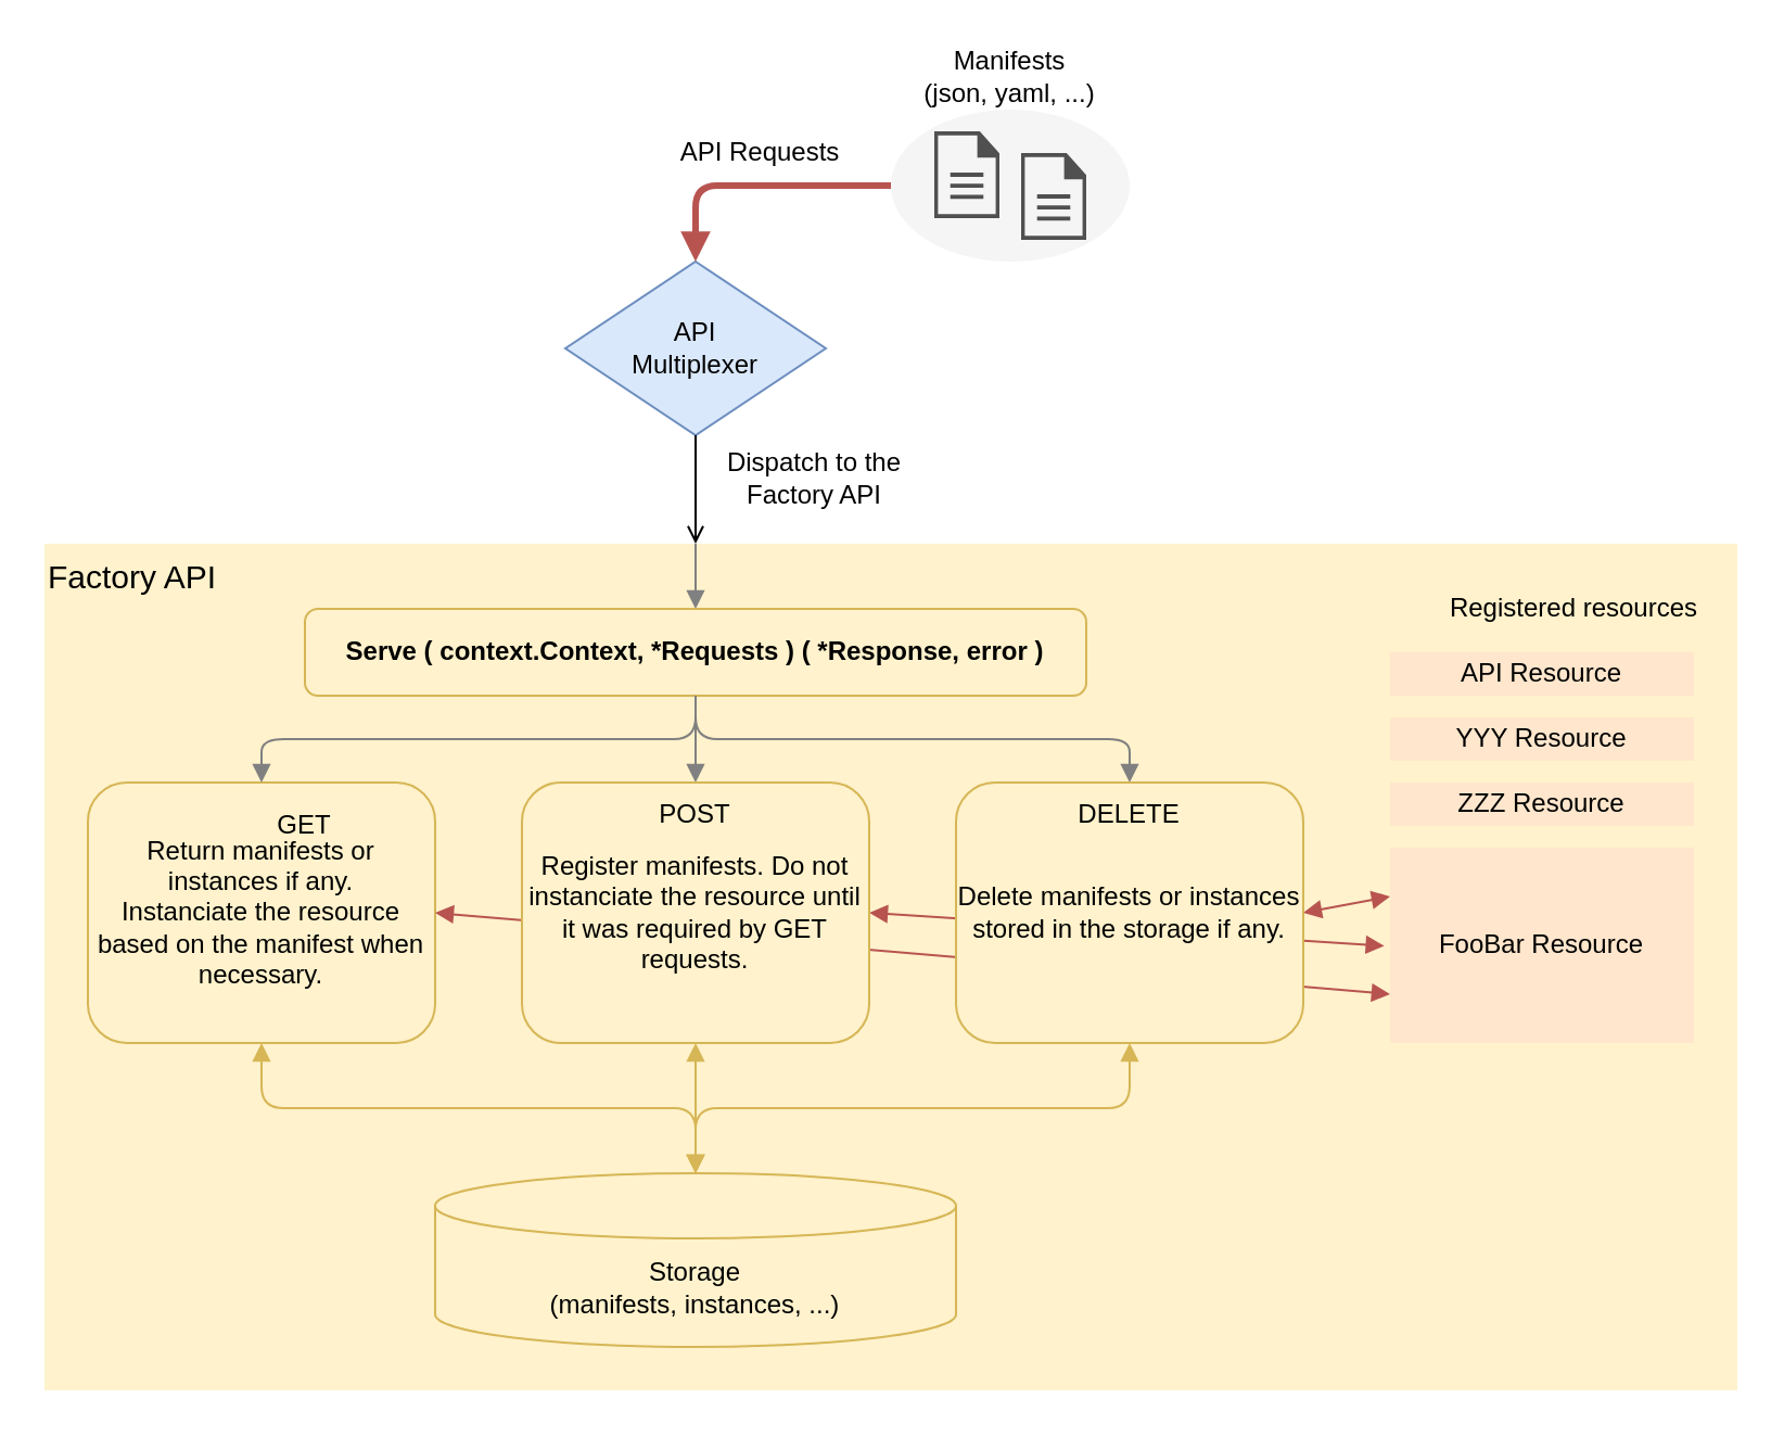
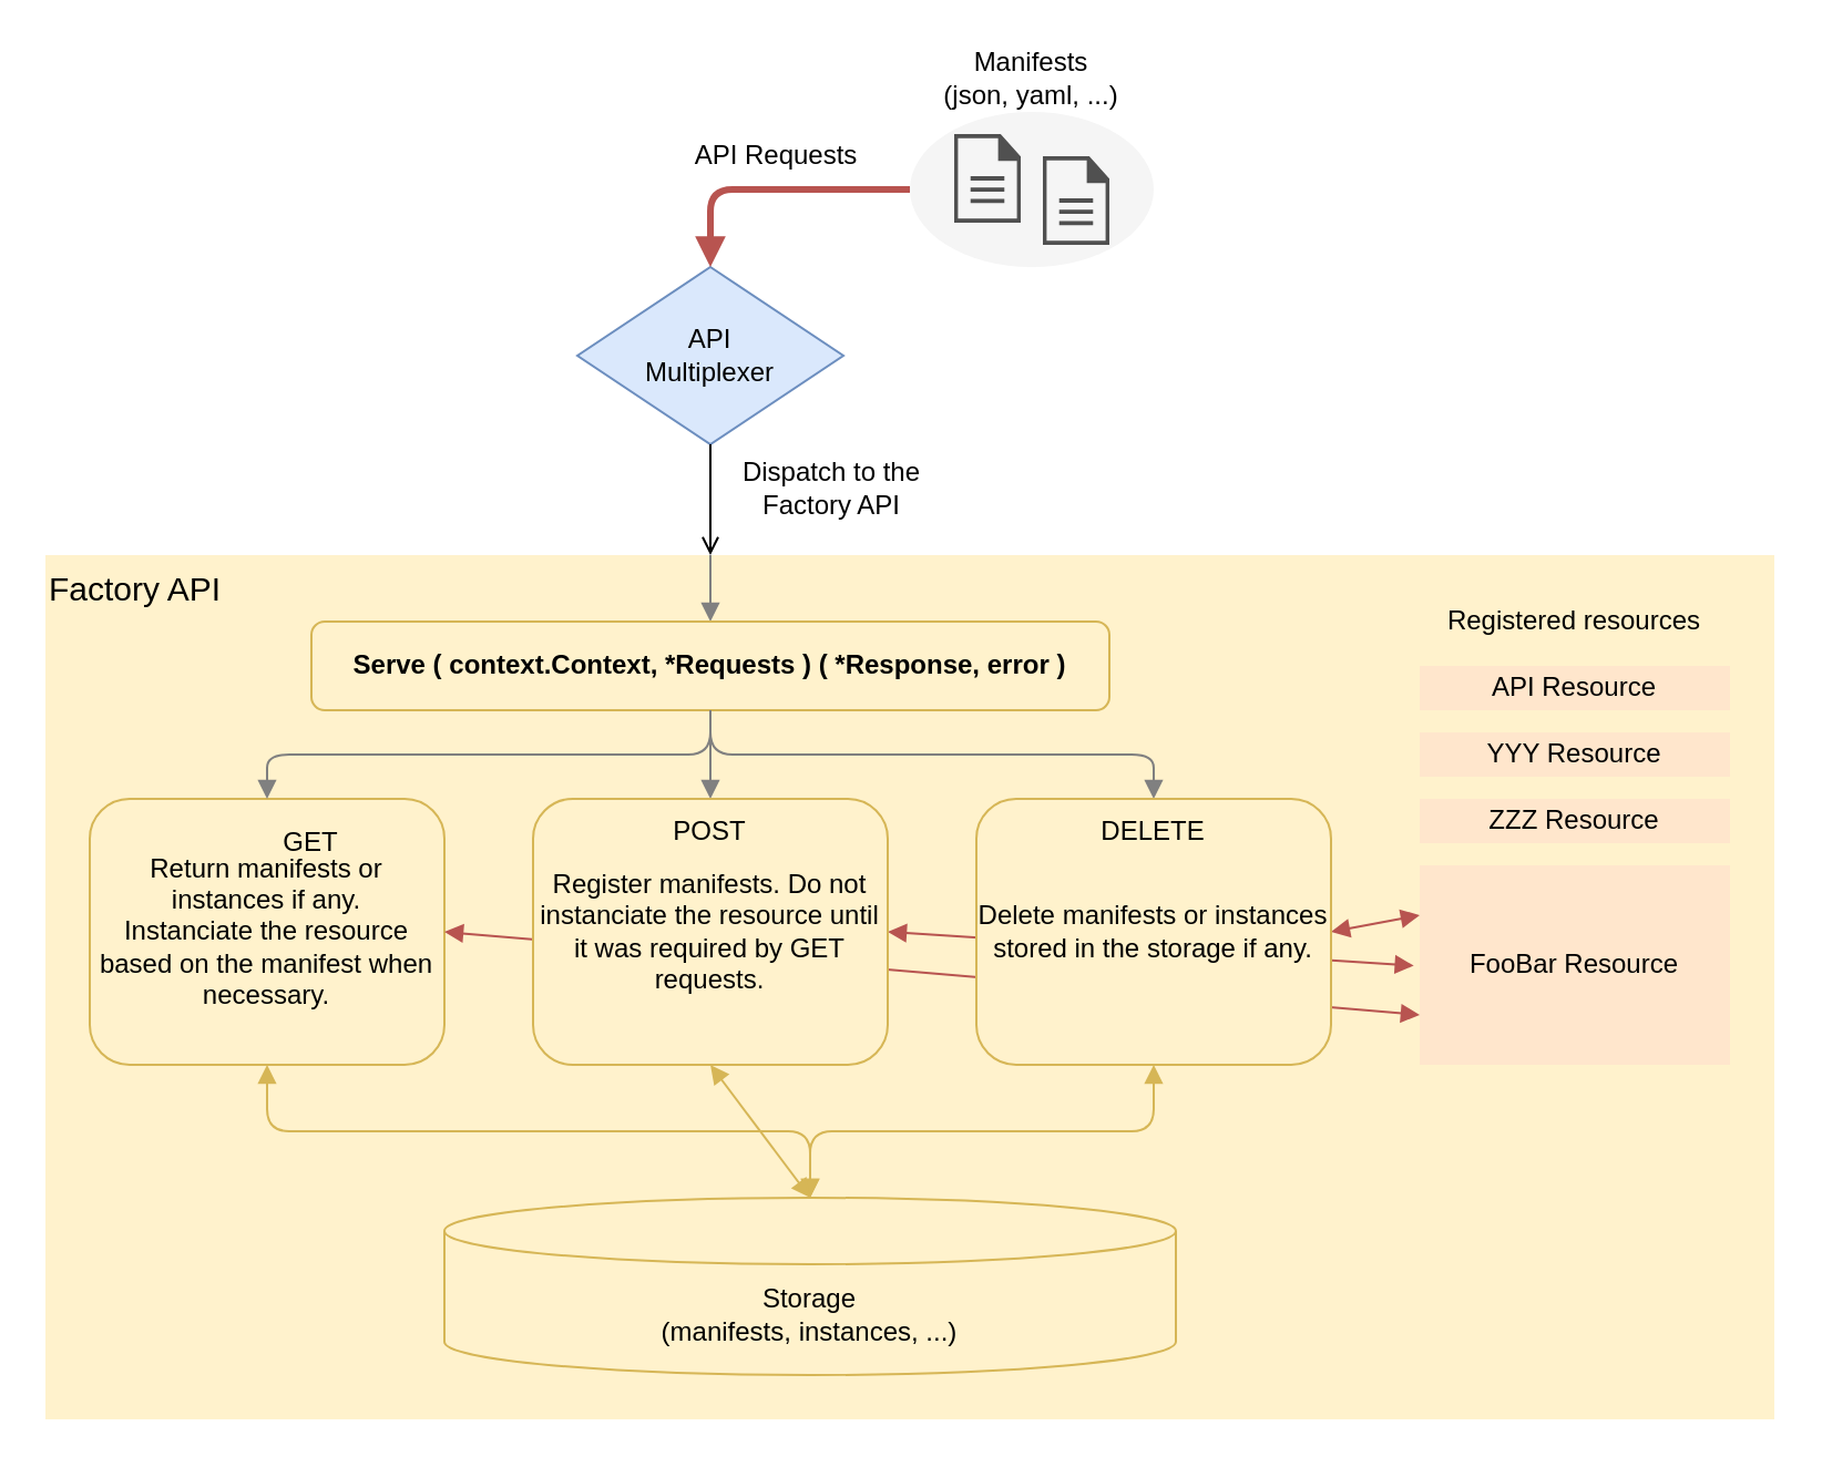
  <mxCell id="0" />
  <mxCell id="1" parent="0" />
  <mxCell id="2" value="" style="rounded=0;whiteSpace=wrap;html=1;fillColor=#fff2cc;strokeColor=none;align=left;verticalAlign=top;" parent="1" vertex="1"><mxGeometry x="620" y="250" width="180" height="390" as="geometry" /></mxCell>
  <mxCell id="3" value="Factory API" style="rounded=0;whiteSpace=wrap;html=1;fillColor=#fff2cc;strokeColor=none;align=left;verticalAlign=top;fontSize=15;" parent="1" vertex="1"><mxGeometry x="20" y="250" width="600" height="390" as="geometry" /></mxCell>
  <mxCell id="4" value="YYY Resource" style="rounded=0;whiteSpace=wrap;html=1;fillColor=#ffe6cc;strokeColor=none;" parent="1" vertex="1"><mxGeometry x="640" y="330" width="140" height="20" as="geometry" /></mxCell>
  <mxCell id="5" style="edgeStyle=none;html=1;exitX=0.5;exitY=0;exitDx=0;exitDy=0;entryX=0.5;entryY=0;entryDx=0;entryDy=0;endArrow=block;endFill=1;strokeColor=#808080;" parent="1" source="3" target="20" edge="1"><mxGeometry relative="1" as="geometry" /></mxCell>
  <mxCell id="6" value="API&lt;br&gt;Multiplexer" style="rhombus;whiteSpace=wrap;html=1;fillColor=#dae8fc;strokeColor=#6c8ebf;" parent="1" vertex="1"><mxGeometry x="260" y="120" width="120" height="80" as="geometry" /></mxCell>
  <mxCell id="7" value="Return manifests or instances if any.&lt;br&gt;Instanciate the resource based on the manifest when necessary." style="rounded=1;whiteSpace=wrap;html=1;fillColor=#fff2cc;strokeColor=#d6b656;" parent="1" vertex="1"><mxGeometry x="40" y="360" width="160" height="120" as="geometry" /></mxCell>
  <mxCell id="8" style="edgeStyle=orthogonalEdgeStyle;html=1;exitX=0.5;exitY=1;exitDx=0;exitDy=0;endArrow=open;endFill=1;entryX=0.5;entryY=0;entryDx=0;entryDy=0;" parent="1" source="6" target="3" edge="1"><mxGeometry relative="1" as="geometry"><mxPoint x="350" y="170" as="sourcePoint" /><mxPoint x="340" y="220" as="targetPoint" /></mxGeometry></mxCell>
  <mxCell id="9" style="edgeStyle=orthogonalEdgeStyle;html=1;endArrow=block;endFill=1;exitX=0;exitY=0.5;exitDx=0;exitDy=0;strokeWidth=3;fillColor=#f8cecc;strokeColor=#b85450;entryX=0.5;entryY=0;entryDx=0;entryDy=0;" parent="1" source="11" target="6" edge="1"><mxGeometry relative="1" as="geometry"><mxPoint x="290" y="30" as="sourcePoint" /><mxPoint x="300" y="90" as="targetPoint" /></mxGeometry></mxCell>
  <mxCell id="10" value="" style="group" parent="1" vertex="1" connectable="0"><mxGeometry x="410" y="50" width="110" height="70" as="geometry" /></mxCell>
  <mxCell id="11" value="" style="ellipse;whiteSpace=wrap;html=1;fillColor=#f5f5f5;fontColor=#333333;strokeColor=none;" parent="10" vertex="1"><mxGeometry width="110" height="70" as="geometry" /></mxCell>
  <mxCell id="12" value="" style="sketch=0;pointerEvents=1;shadow=0;dashed=0;html=1;strokeColor=none;fillColor=#505050;labelPosition=center;verticalLabelPosition=bottom;verticalAlign=top;outlineConnect=0;align=center;shape=mxgraph.office.concepts.document;" parent="10" vertex="1"><mxGeometry x="20" y="10" width="30" height="40" as="geometry" /></mxCell>
  <mxCell id="13" value="" style="sketch=0;pointerEvents=1;shadow=0;dashed=0;html=1;strokeColor=none;fillColor=#505050;labelPosition=center;verticalLabelPosition=bottom;verticalAlign=top;outlineConnect=0;align=center;shape=mxgraph.office.concepts.document;" parent="10" vertex="1"><mxGeometry x="60" y="20" width="30" height="40" as="geometry" /></mxCell>
- <mxCell id="14" value="Storage&lt;br&gt;(manifests, instances, ...)" style="shape=cylinder3;whiteSpace=wrap;html=1;boundedLbl=1;backgroundOutline=1;size=15;fillColor=#fff2cc;strokeColor=#d6b656;" parent="1" vertex="1"><mxGeometry x="200" y="540" width="240" height="80" as="geometry" /></mxCell>
+ <mxCell id="14" value="Storage&lt;br&gt;(manifests, instances, ...)" style="shape=cylinder3;whiteSpace=wrap;html=1;boundedLbl=1;backgroundOutline=1;size=15;fillColor=#fff2cc;strokeColor=#d6b656;" parent="1" vertex="1"><mxGeometry x="200" y="540" width="330" height="80" as="geometry" /></mxCell>
  <mxCell id="15" value="GET" style="text;html=1;strokeColor=none;fillColor=none;align=center;verticalAlign=middle;whiteSpace=wrap;rounded=0;" parent="1" vertex="1"><mxGeometry x="100" y="365" width="80" height="30" as="geometry" /></mxCell>
  <mxCell id="16" value="" style="endArrow=block;startArrow=block;html=1;strokeWidth=1;entryX=0.5;entryY=1;entryDx=0;entryDy=0;endFill=1;startFill=1;exitX=0.5;exitY=0;exitDx=0;exitDy=0;exitPerimeter=0;strokeColor=#d6b656;fillColor=#fff2cc;edgeStyle=orthogonalEdgeStyle;" parent="1" source="14" target="7" edge="1"><mxGeometry width="50" height="50" relative="1" as="geometry"><mxPoint x="175" y="629.96" as="sourcePoint" /><mxPoint x="325" y="550" as="targetPoint" /></mxGeometry></mxCell>
  <mxCell id="17" value="Manifests&lt;br&gt;(json, yaml, ...)" style="text;html=1;strokeColor=none;fillColor=none;align=center;verticalAlign=middle;whiteSpace=wrap;rounded=0;" parent="1" vertex="1"><mxGeometry x="410" y="20" width="110" height="30" as="geometry" /></mxCell>
  <mxCell id="18" value="API Requests" style="text;html=1;strokeColor=none;fillColor=none;align=center;verticalAlign=middle;whiteSpace=wrap;rounded=0;" parent="1" vertex="1"><mxGeometry x="310" y="60" width="80" height="20" as="geometry" /></mxCell>
  <mxCell id="19" value="Dispatch to the Factory API" style="text;html=1;strokeColor=none;fillColor=none;align=center;verticalAlign=middle;whiteSpace=wrap;rounded=0;" parent="1" vertex="1"><mxGeometry x="330" y="200" width="90" height="40" as="geometry" /></mxCell>
  <mxCell id="20" value="Serve ( context.Context, *Requests ) ( *Response, error )" style="rounded=1;whiteSpace=wrap;html=1;fillColor=#fff2cc;strokeColor=#d6b656;fontStyle=1" parent="1" vertex="1"><mxGeometry x="140" y="280" width="360" height="40" as="geometry" /></mxCell>
  <mxCell id="21" style="edgeStyle=orthogonalEdgeStyle;html=1;exitX=0.5;exitY=1;exitDx=0;exitDy=0;entryX=0.5;entryY=0;entryDx=0;entryDy=0;endArrow=block;endFill=1;strokeColor=#808080;" parent="1" source="20" target="7" edge="1"><mxGeometry relative="1" as="geometry"><mxPoint x="330" y="230" as="sourcePoint" /><mxPoint x="330" y="290" as="targetPoint" /></mxGeometry></mxCell>
  <mxCell id="22" style="edgeStyle=orthogonalEdgeStyle;html=1;exitX=0.5;exitY=1;exitDx=0;exitDy=0;entryX=0.5;entryY=0;entryDx=0;entryDy=0;endArrow=block;endFill=1;strokeColor=#808080;" parent="1" source="20" target="32" edge="1"><mxGeometry relative="1" as="geometry"><mxPoint x="330" y="330" as="sourcePoint" /><mxPoint x="130" y="370" as="targetPoint" /></mxGeometry></mxCell>
  <mxCell id="23" style="html=1;exitX=0.5;exitY=1;exitDx=0;exitDy=0;entryX=0.5;entryY=0;entryDx=0;entryDy=0;endArrow=block;endFill=1;strokeColor=#808080;" parent="1" source="20" target="31" edge="1"><mxGeometry relative="1" as="geometry"><mxPoint x="330" y="330" as="sourcePoint" /><mxPoint x="530" y="370" as="targetPoint" /></mxGeometry></mxCell>
  <mxCell id="24" value="FooBar Resource" style="rounded=0;whiteSpace=wrap;html=1;fillColor=#ffe6cc;strokeColor=none;" parent="1" vertex="1"><mxGeometry x="640" y="390" width="140" height="90" as="geometry" /></mxCell>
  <mxCell id="25" value="ZZZ Resource" style="rounded=0;whiteSpace=wrap;html=1;fillColor=#ffe6cc;strokeColor=none;" parent="1" vertex="1"><mxGeometry x="640" y="360" width="140" height="20" as="geometry" /></mxCell>
  <mxCell id="26" value="API Resource" style="rounded=0;whiteSpace=wrap;html=1;fillColor=#ffe6cc;strokeColor=none;" parent="1" vertex="1"><mxGeometry x="640" y="300" width="140" height="20" as="geometry" /></mxCell>
- <mxCell id="27" value="Registered resources" style="text;html=1;strokeColor=none;fillColor=none;align=center;verticalAlign=middle;whiteSpace=wrap;rounded=0;" parent="1" vertex="1"><mxGeometry x="655" y="270" width="140" height="20" as="geometry" /></mxCell>
+ <mxCell id="27" value="Registered resources" style="text;html=1;strokeColor=none;fillColor=none;align=center;verticalAlign=middle;whiteSpace=wrap;rounded=0;" parent="1" vertex="1"><mxGeometry x="640" y="270" width="140" height="20" as="geometry" /></mxCell>
  <mxCell id="28" value="" style="endArrow=block;html=1;strokeColor=#b85450;fillColor=#f8cecc;endFill=1;exitX=0;exitY=0.25;exitDx=0;exitDy=0;entryX=1;entryY=0.5;entryDx=0;entryDy=0;startArrow=block;startFill=1;" parent="1" source="24" target="32" edge="1"><mxGeometry width="50" height="50" relative="1" as="geometry"><mxPoint x="610" y="560" as="sourcePoint" /><mxPoint x="660" y="510" as="targetPoint" /></mxGeometry></mxCell>
  <mxCell id="29" value="" style="endArrow=block;html=1;strokeColor=#b85450;fillColor=#f8cecc;endFill=1;exitX=-0.019;exitY=0.503;exitDx=0;exitDy=0;entryX=1;entryY=0.5;entryDx=0;entryDy=0;exitPerimeter=0;startArrow=block;startFill=1;" parent="1" source="24" target="31" edge="1"><mxGeometry width="50" height="50" relative="1" as="geometry"><mxPoint x="650" y="422.5" as="sourcePoint" /><mxPoint x="610" y="430" as="targetPoint" /></mxGeometry></mxCell>
  <mxCell id="30" value="" style="endArrow=block;html=1;strokeColor=#b85450;fillColor=#f8cecc;endFill=1;exitX=0;exitY=0.75;exitDx=0;exitDy=0;entryX=1;entryY=0.5;entryDx=0;entryDy=0;startArrow=block;startFill=1;" parent="1" source="24" target="7" edge="1"><mxGeometry width="50" height="50" relative="1" as="geometry"><mxPoint x="647.34" y="445.27" as="sourcePoint" /><mxPoint x="410" y="430" as="targetPoint" /></mxGeometry></mxCell>
  <mxCell id="31" value="Register manifests. Do not instanciate the resource until it was required by GET requests." style="rounded=1;whiteSpace=wrap;html=1;fillColor=#fff2cc;strokeColor=#d6b656;" parent="1" vertex="1"><mxGeometry x="240" y="360" width="160" height="120" as="geometry" /></mxCell>
  <mxCell id="32" value="Delete manifests or instances stored in the storage if any." style="rounded=1;whiteSpace=wrap;html=1;fillColor=#fff2cc;strokeColor=#d6b656;" parent="1" vertex="1"><mxGeometry x="440" y="360" width="160" height="120" as="geometry" /></mxCell>
  <mxCell id="33" value="POST" style="text;html=1;strokeColor=none;fillColor=none;align=center;verticalAlign=middle;whiteSpace=wrap;rounded=0;" parent="1" vertex="1"><mxGeometry x="280" y="360" width="80" height="30" as="geometry" /></mxCell>
  <mxCell id="34" value="DELETE" style="text;html=1;strokeColor=none;fillColor=none;align=center;verticalAlign=middle;whiteSpace=wrap;rounded=0;" parent="1" vertex="1"><mxGeometry x="480" y="360" width="80" height="30" as="geometry" /></mxCell>
  <mxCell id="35" value="" style="endArrow=block;startArrow=block;html=1;strokeWidth=1;entryX=0.5;entryY=1;entryDx=0;entryDy=0;endFill=1;startFill=1;exitX=0.5;exitY=0;exitDx=0;exitDy=0;exitPerimeter=0;strokeColor=#d6b656;fillColor=#fff2cc;edgeStyle=orthogonalEdgeStyle;" parent="1" source="14" target="32" edge="1"><mxGeometry width="50" height="50" relative="1" as="geometry"><mxPoint x="330" y="570" as="sourcePoint" /><mxPoint x="90" y="490" as="targetPoint" /></mxGeometry></mxCell>
  <mxCell id="36" value="" style="endArrow=block;startArrow=block;html=1;strokeWidth=1;entryX=0.5;entryY=1;entryDx=0;entryDy=0;endFill=1;startFill=1;exitX=0.5;exitY=0;exitDx=0;exitDy=0;exitPerimeter=0;strokeColor=#d6b656;fillColor=#fff2cc;" parent="1" source="14" target="31" edge="1"><mxGeometry width="50" height="50" relative="1" as="geometry"><mxPoint x="330" y="570" as="sourcePoint" /><mxPoint x="530" y="490" as="targetPoint" /></mxGeometry></mxCell>
